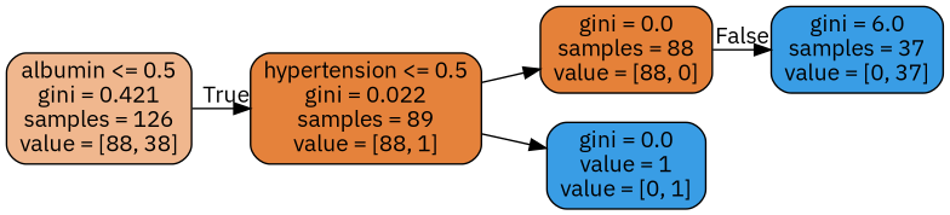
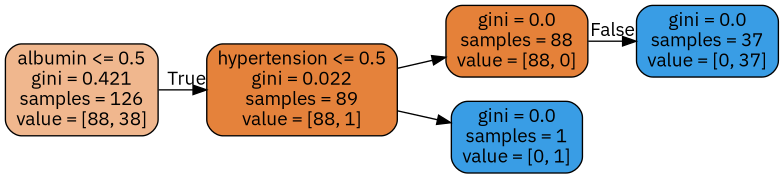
  digraph {
    fontname="IBM Plex Sans"
    rankdir=LR
    node [color=black fillcolor="#399de5" fontname="IBM Plex Sans" shape=box style="filled, rounded"]
    edge [fontname="IBM Plex Sans"]
    n1 [fillcolor="#f0b78e" label="albumin <= 0.5\ngini = 0.421\nsamples = 126\nvalue = [88, 38]"]
    n2 [fillcolor="#e5823b" label="hypertension <= 0.5\ngini = 0.022\nsamples = 89\nvalue = [88, 1]"]
    n3 [fillcolor="#e58139" label="gini = 0.0\nsamples = 88\nvalue = [88, 0]"]
-   n4 [label="gini = 0.0\nvalue = 1\nvalue = [0, 1]"]
-   n5 [label="gini = 6.0\nsamples = 37\nvalue = [0, 37]"]
+   n4 [label="gini = 0.0\nsamples = 1\nvalue = [0, 1]"]
+   n5 [label="gini = 0.0\nsamples = 37\nvalue = [0, 37]"]
    n1 -> n2 [headlabel=True labelangle=45 labeldistance=2.5]
    n2 -> n3
    n2 -> n4
    n3 -> n5 [headlabel=False labelangle=-45 labeldistance=2.5]
  }
